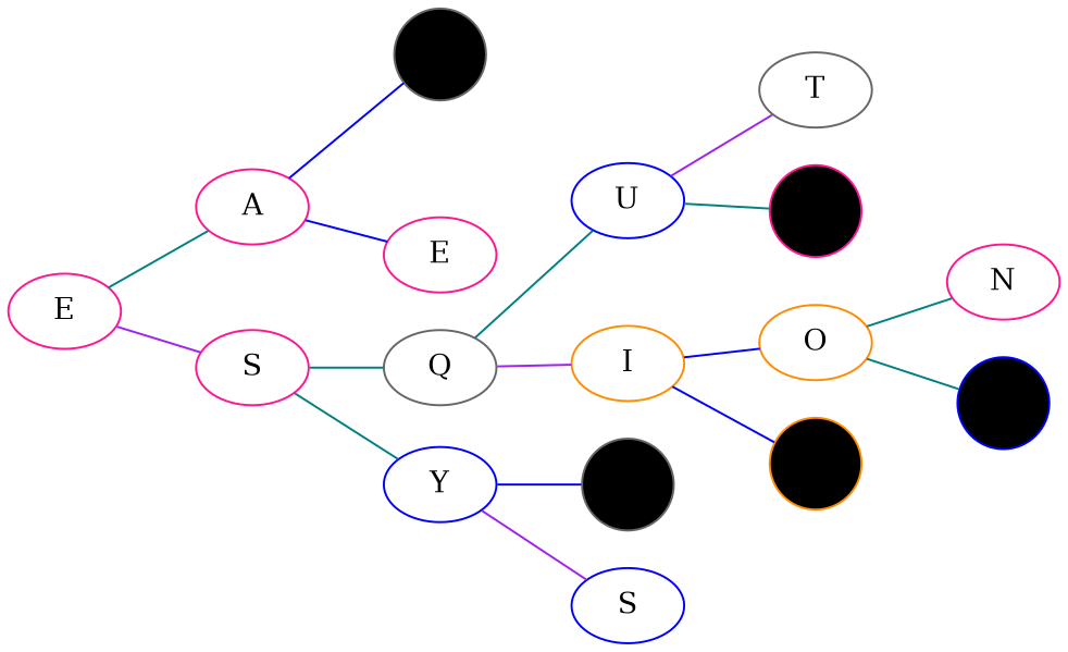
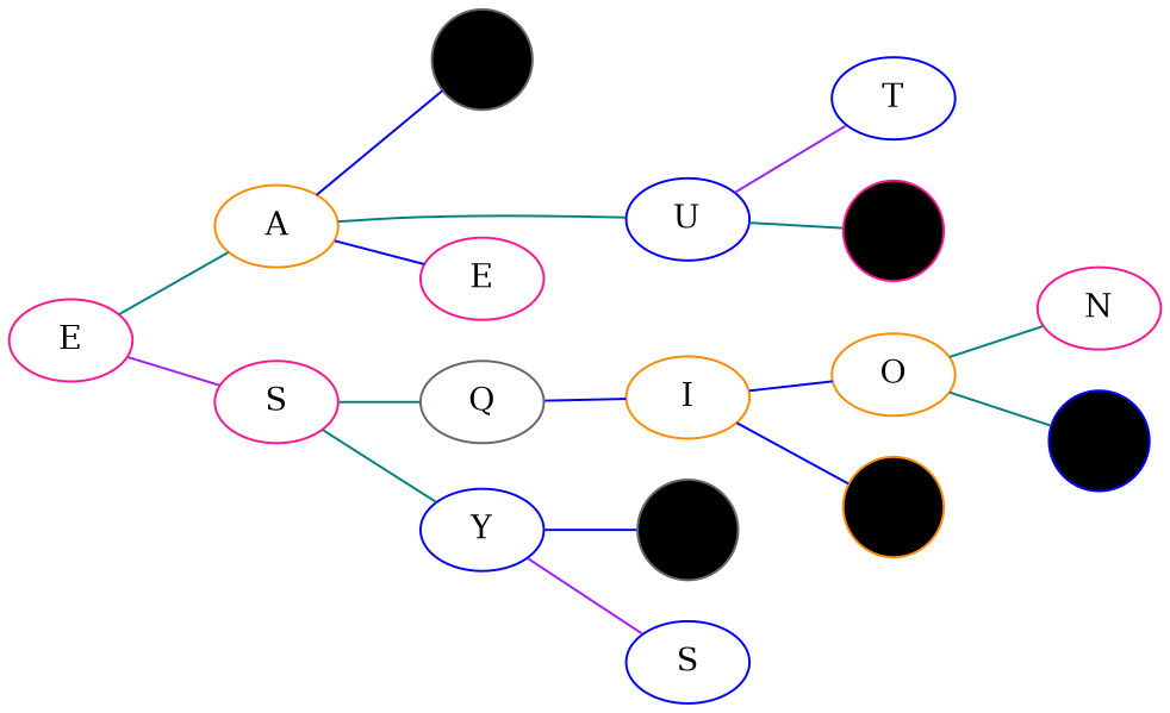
  graph {
    rankdir=LR
    node [color=deeppink odering=out]
    edge [color=teal]
-   A
+   A [color=darkorange]
    E
    S
    n4 [label=E]
    e2 [color=gray40 fillcolor=black shape=circle style=filled]
    Y [color=blue]
    Q [color=gray40]
    n8 [color=blue label=S]
    e3 [color=gray40 fillcolor=black shape=circle style=filled]
    U [color=blue]
    I [color=darkorange]
-   T [color=gray40]
+   T [color=blue]
    e5 [fillcolor=black shape=circle style=filled]
    O [color=darkorange]
    e4 [color=darkorange fillcolor=black shape=circle style=filled]
    N
    e6 [color=blue fillcolor=black shape=circle style=filled]
    A -- n4 [color=blue]
    A -- e2 [color=blue]
    E -- A
    E -- S [color=purple]
    S -- Y
    S -- Q
    Y -- n8 [color=purple]
    Y -- e3 [color=blue]
-   Q -- U
-   Q -- I [color=purple]
+   A -- U
+   Q -- I [color=blue]
    U -- T [color=purple]
    U -- e5
    I -- O [color=blue]
    I -- e4 [color=blue]
    O -- N
    O -- e6
  }
